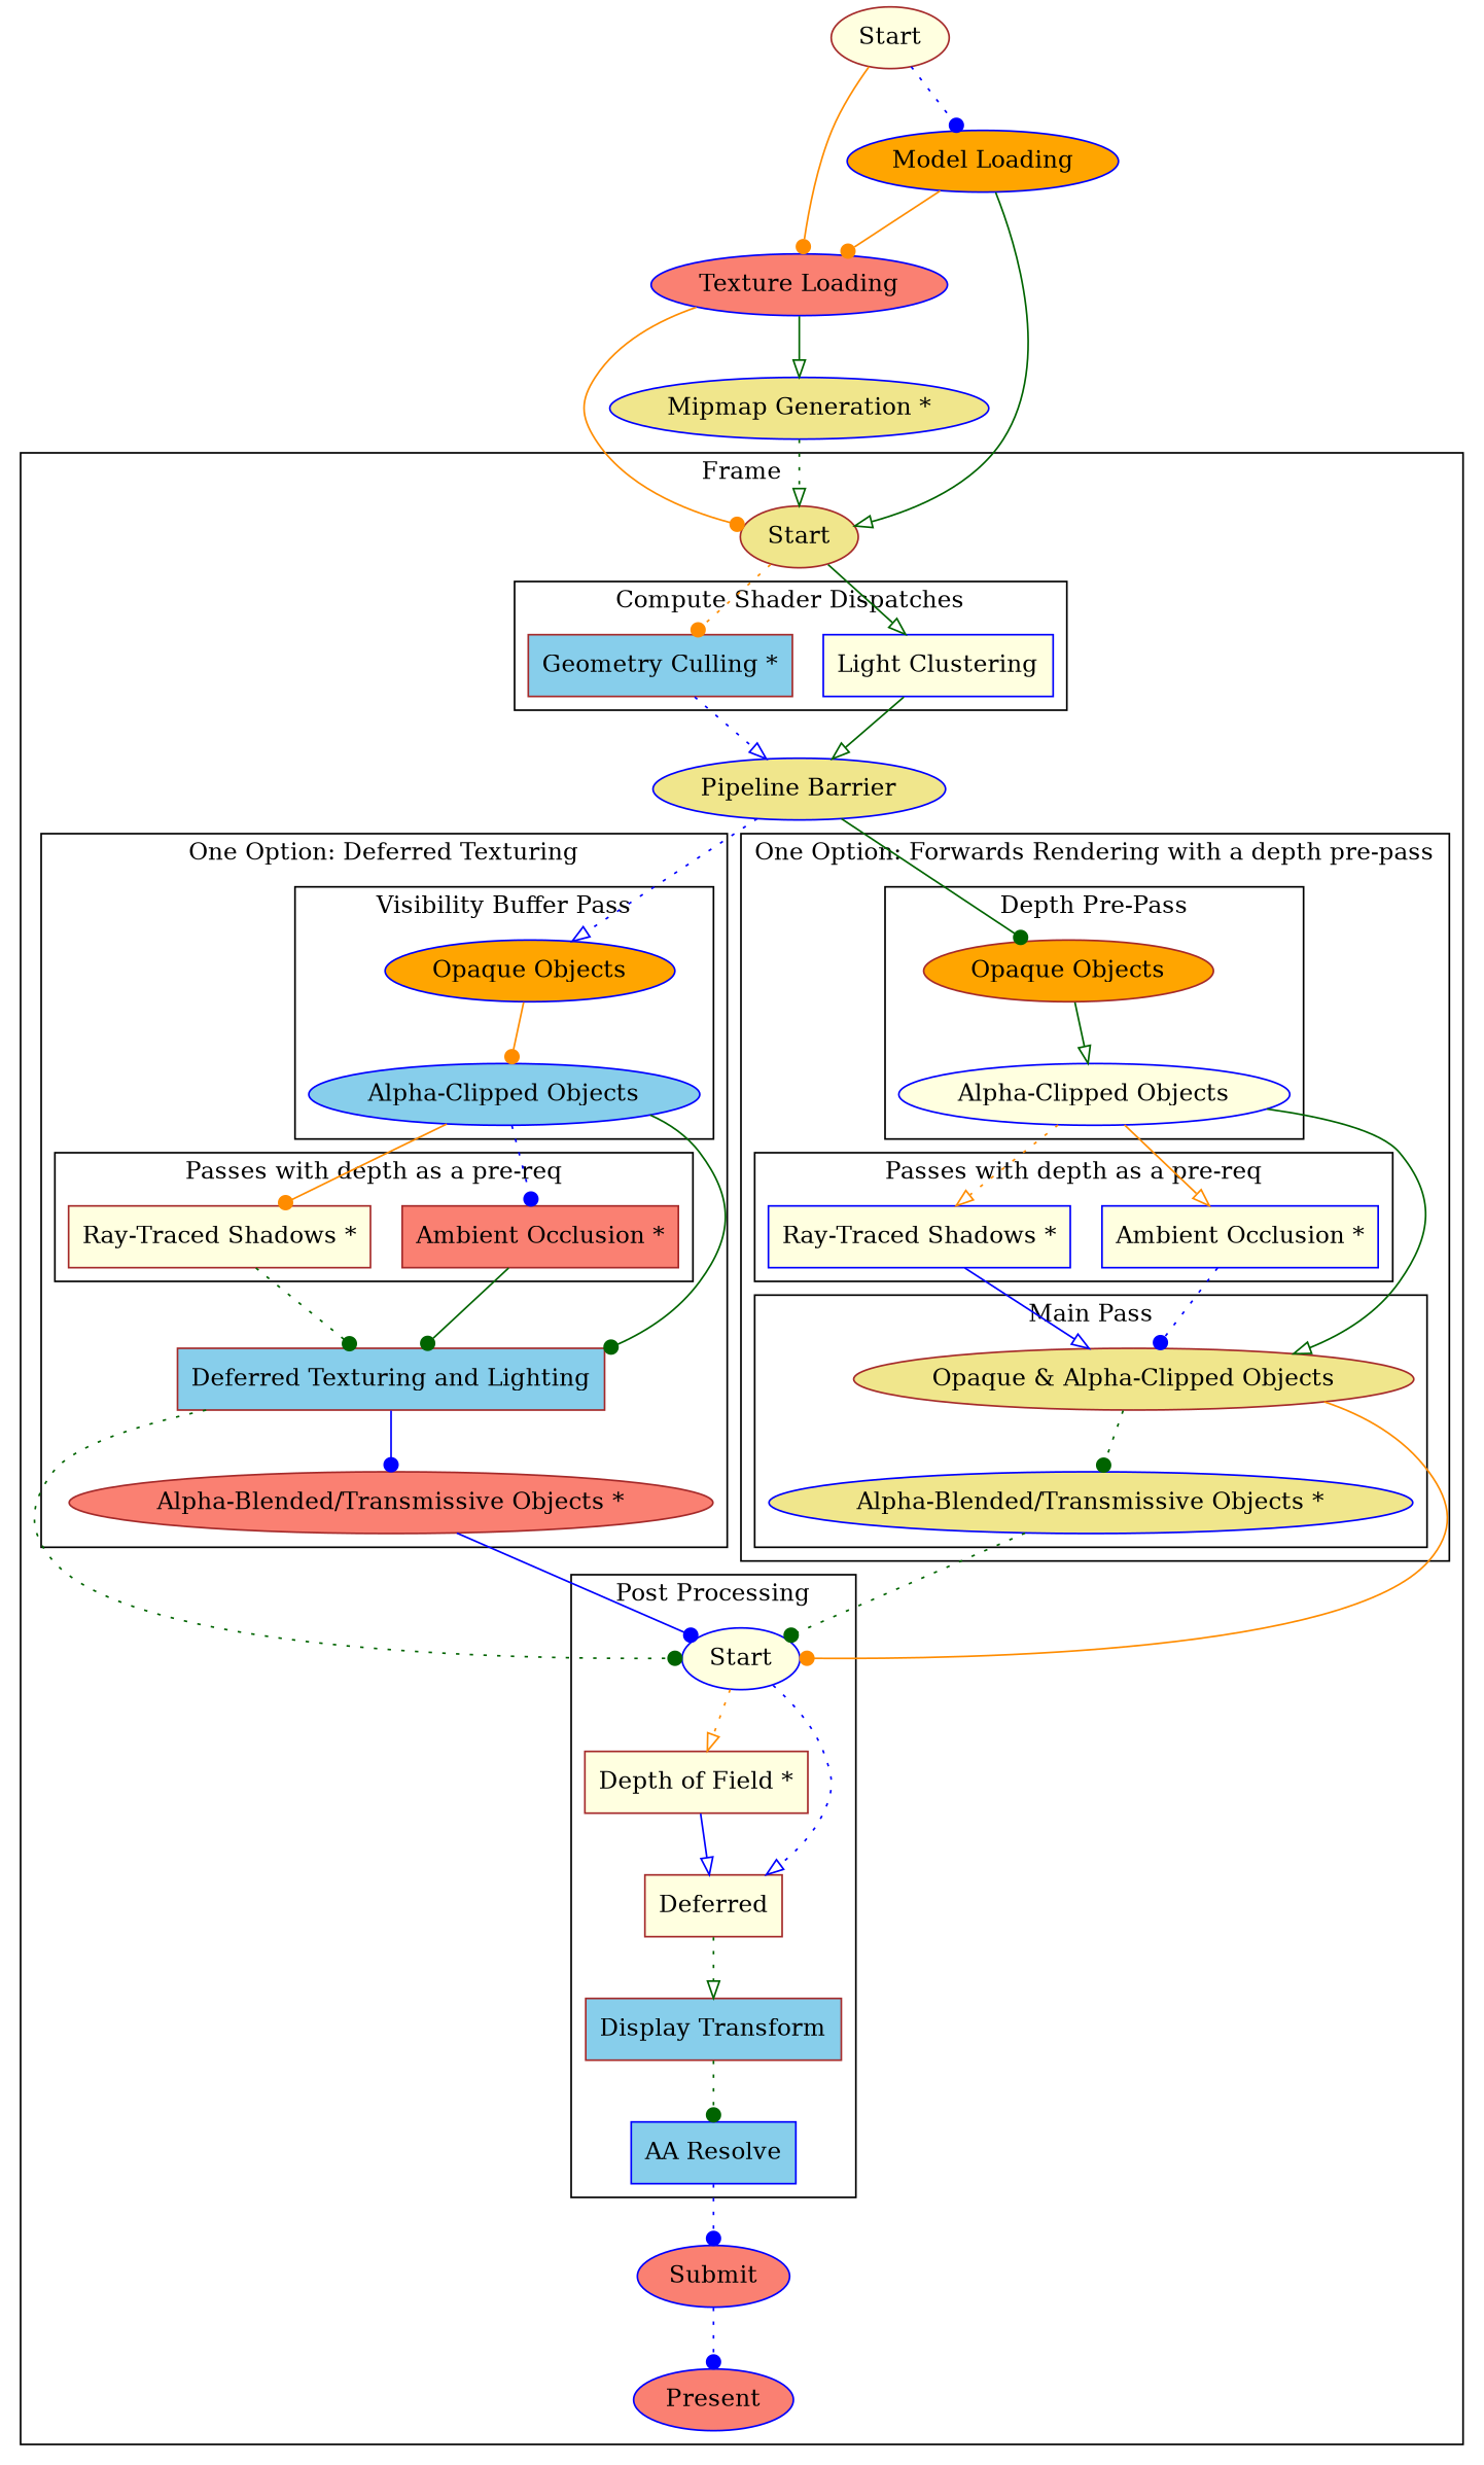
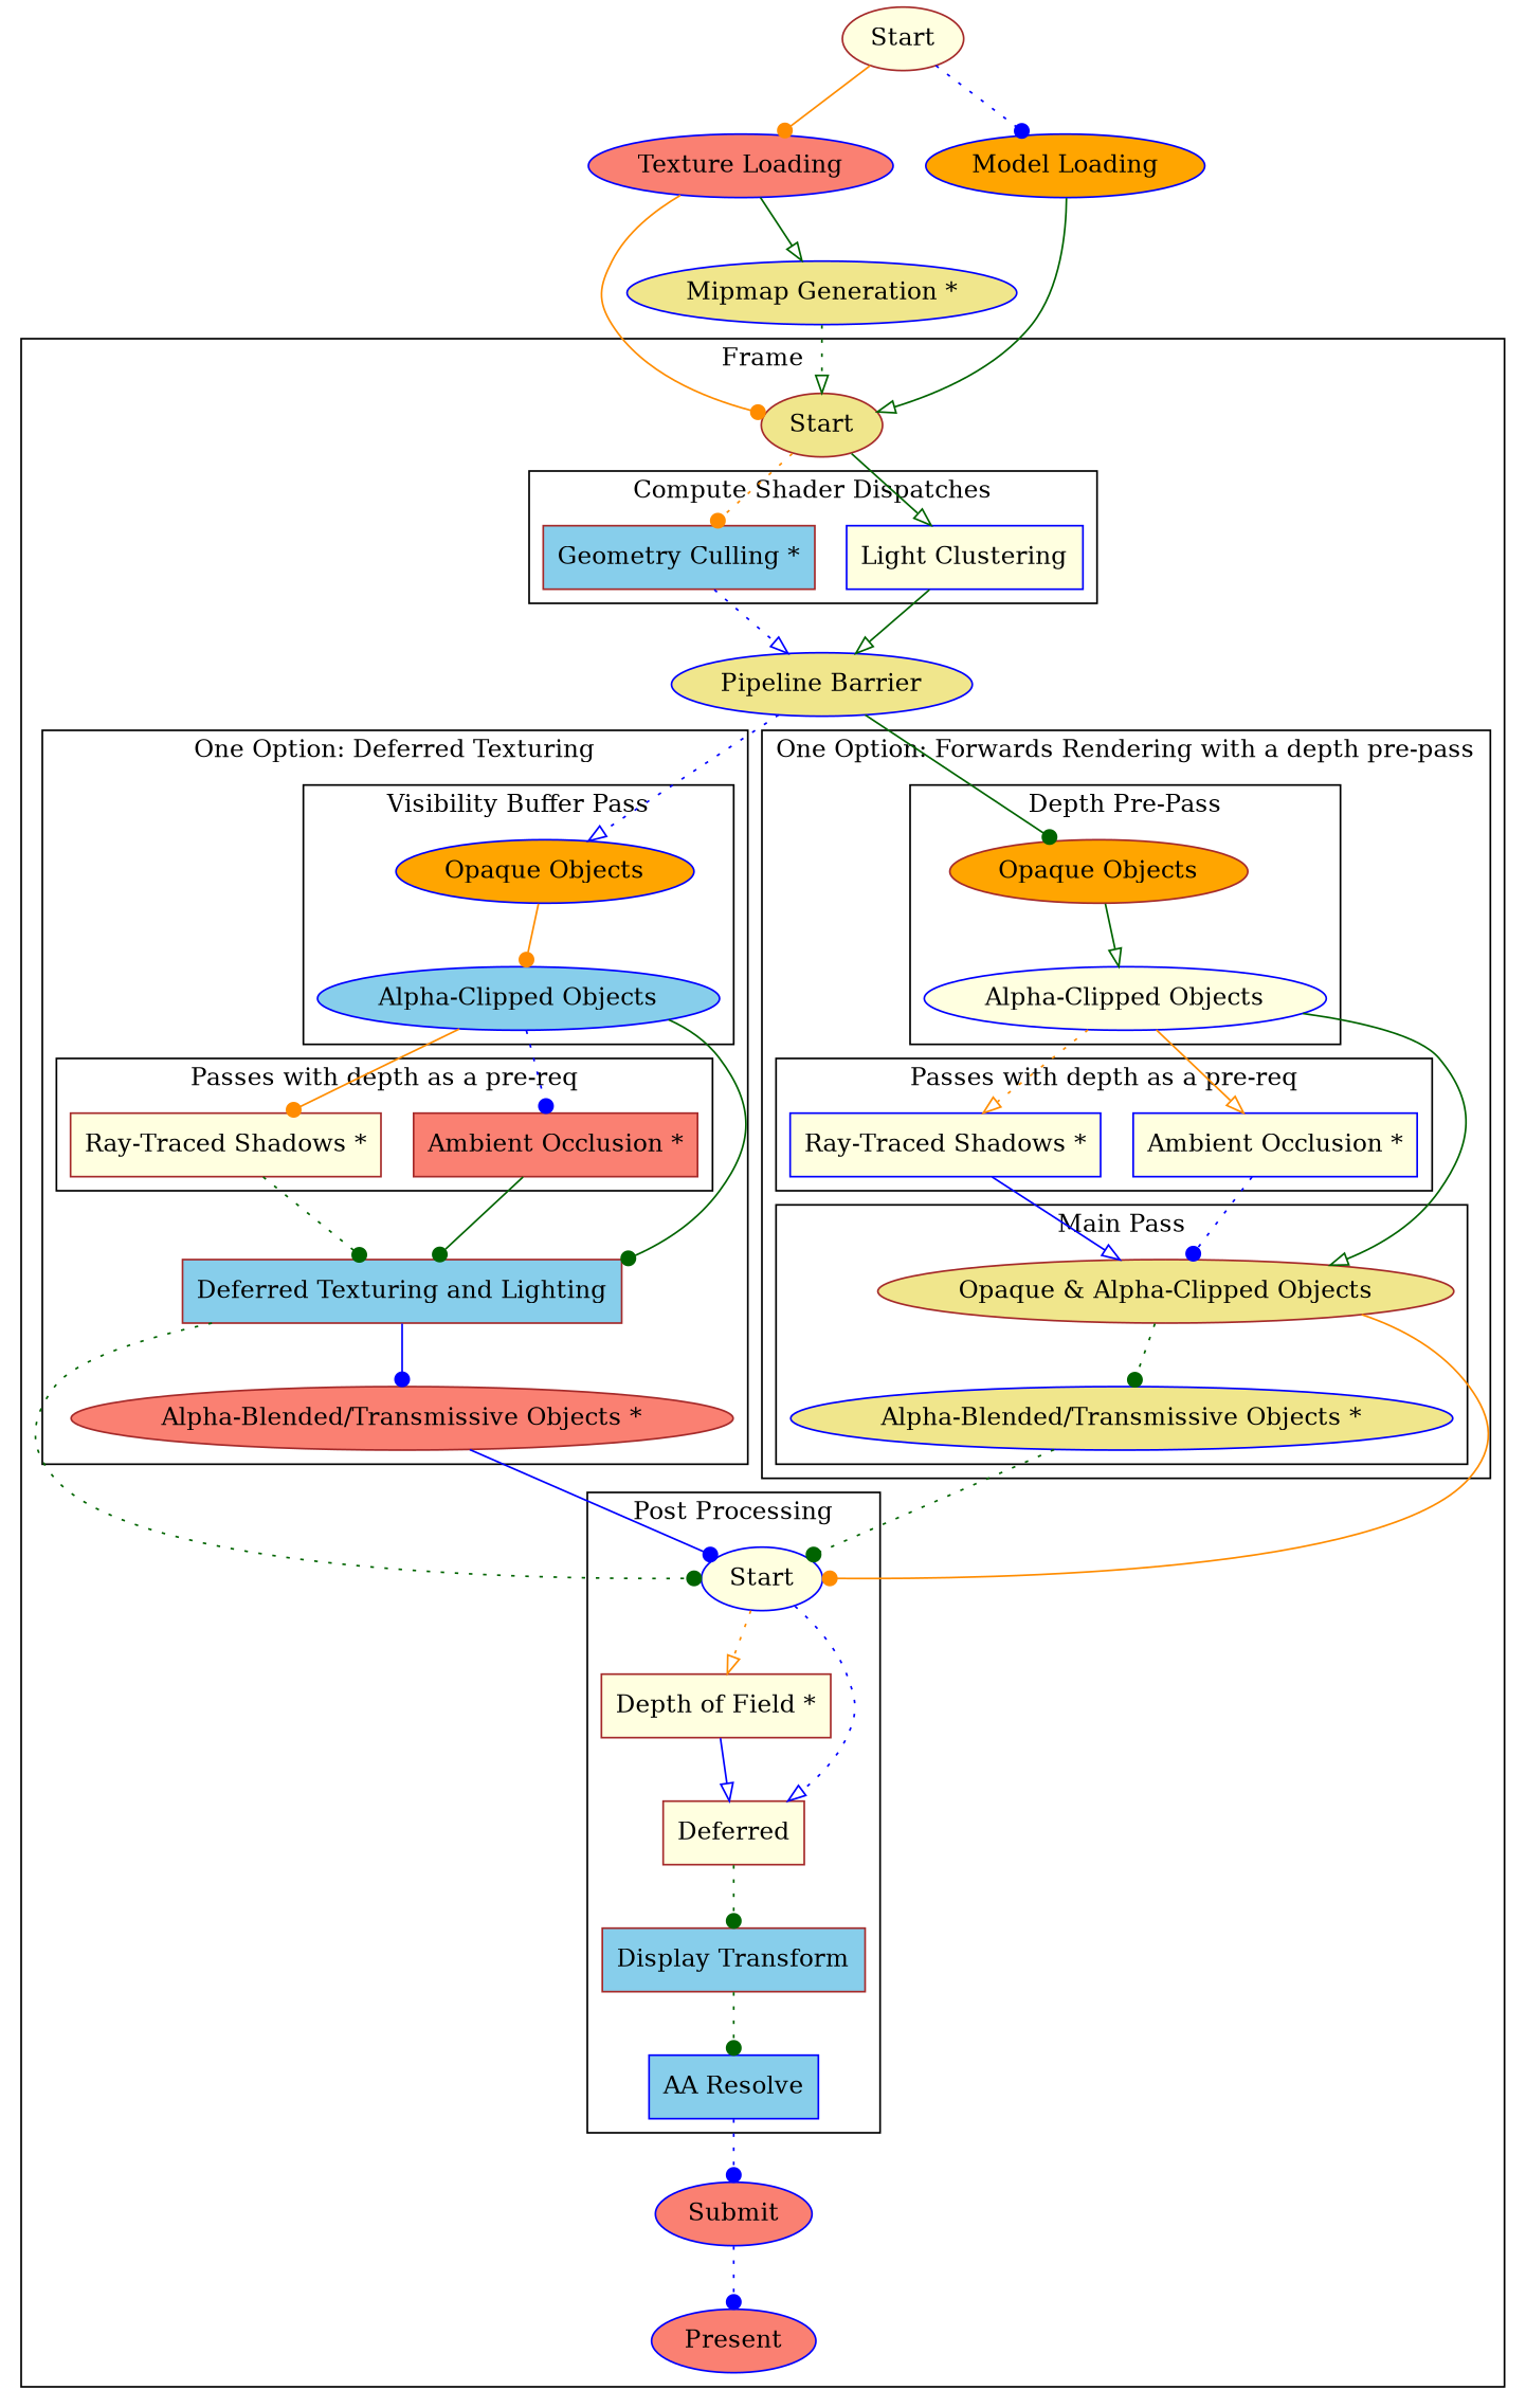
  digraph {
    node [color=blue fillcolor=lightyellow shape=oval style=filled]
    edge [arrowhead=dot color=darkgreen style=solid]
    "Light Clustering" [shape=rect]
    "Geometry Culling *" [color=brown fillcolor=skyblue shape=rect]
    n3 [fillcolor=orange label="Opaque Objects"]
    n4 [fillcolor=skyblue label="Alpha-Clipped Objects"]
    n5 [color=brown fillcolor=salmon label="Ambient Occlusion *" shape=rect]
    n6 [color=brown label="Ray-Traced Shadows *" shape=rect]
    n7 [color=brown fillcolor=skyblue label="Deferred Texturing and Lighting" shape=rect]
    n8 [color=brown fillcolor=salmon label="Alpha-Blended/Transmissive Objects *"]
    n9 [label="Ambient Occlusion *" shape=rect]
    n10 [label="Ray-Traced Shadows *" shape=rect]
    n11 [color=brown fillcolor=orange label="Opaque Objects"]
    n12 [label="Alpha-Clipped Objects"]
    n13 [color=brown fillcolor=khaki label="Opaque & Alpha-Clipped Objects"]
    n14 [fillcolor=khaki label="Alpha-Blended/Transmissive Objects *"]
    "Depth of Field *" [color=brown shape=rect]
    n16 [color=brown label=Deferred shape=rect]
    "Display Transform" [color=brown fillcolor=skyblue shape=rect]
    "AA Resolve" [fillcolor=skyblue shape=rect]
    n19 [label=Start]
    "Pipeline Barrier" [fillcolor=khaki]
    Submit [fillcolor=salmon]
    n22 [color=brown fillcolor=khaki label=Start]
    Present [fillcolor=salmon]
    Start [color=brown]
    "Texture Loading" [fillcolor=salmon]
    "Model Loading" [fillcolor=orange]
    "Mipmap Generation *" [fillcolor=khaki]
    subgraph cluster_1 {
      label=Frame
      "Pipeline Barrier"
      Submit
      n22
      Present
      subgraph cluster_2 {
        label="Compute Shader Dispatches"
        "Light Clustering"
        "Geometry Culling *"
      }
      subgraph cluster_3 {
        label="One Option: Deferred Texturing"
        n7
        n8
        subgraph cluster_4 {
          label="Visibility Buffer Pass"
          n3
          n4
        }
        subgraph cluster_5 {
          label="Passes with depth as a pre-req"
          n5
          n6
        }
      }
      subgraph cluster_6 {
        label="One Option: Forwards Rendering with a depth pre-pass"
        subgraph cluster_7 {
          label="Passes with depth as a pre-req"
          n9
          n10
        }
        subgraph cluster_8 {
          label="Depth Pre-Pass"
          n11
          n12
        }
        subgraph cluster_9 {
          label="Main Pass"
          n13
          n14
        }
      }
      subgraph cluster_10 {
        label="Post Processing"
        "Depth of Field *"
        n16
        "Display Transform"
        "AA Resolve"
        n19
      }
    }
    "Light Clustering" -> "Pipeline Barrier" [arrowhead=onormal]
    "Geometry Culling *" -> "Pipeline Barrier" [arrowhead=onormal color=blue style=dotted]
    n3 -> n4 [color=darkorange]
    n4 -> n5 [color=blue style=dotted]
    n4 -> n6 [color=darkorange]
    n4 -> n7
    n5 -> n7
    n6 -> n7 [style=dotted]
    n7 -> n8 [color=blue]
    n7 -> n19 [style=dotted]
    n8 -> n19 [color=blue]
    n9 -> n13 [color=blue style=dotted]
    n10 -> n13 [arrowhead=onormal color=blue]
    n11 -> n12 [arrowhead=onormal]
    n12 -> n9 [arrowhead=onormal color=darkorange]
    n12 -> n10 [arrowhead=onormal color=darkorange style=dotted]
    n12 -> n13 [arrowhead=onormal]
    n13 -> n14 [style=dotted]
    n13 -> n19 [color=darkorange]
    n14 -> n19 [style=dotted]
    "Depth of Field *" -> n16 [arrowhead=onormal color=blue]
-   n16 -> "Display Transform" [arrowhead=onormal style=dotted]
+   n16 -> "Display Transform" [style=dotted]
    "Display Transform" -> "AA Resolve" [style=dotted]
    "AA Resolve" -> Submit [color=blue style=dotted]
    n19 -> "Depth of Field *" [arrowhead=onormal color=darkorange style=dotted]
    n19 -> n16 [arrowhead=onormal color=blue style=dotted]
    "Pipeline Barrier" -> n3 [arrowhead=onormal color=blue style=dotted]
    "Pipeline Barrier" -> n11
    Submit -> Present [color=blue style=dotted]
    n22 -> "Light Clustering" [arrowhead=onormal]
    n22 -> "Geometry Culling *" [color=darkorange style=dotted]
    Start -> "Texture Loading" [color=darkorange]
    Start -> "Model Loading" [color=blue style=dotted]
    "Texture Loading" -> n22 [color=darkorange]
    "Texture Loading" -> "Mipmap Generation *" [arrowhead=onormal]
    "Model Loading" -> n22 [arrowhead=onormal]
-   "Model Loading" -> "Texture Loading" [color=darkorange]
    "Mipmap Generation *" -> n22 [arrowhead=onormal style=dotted]
  }
